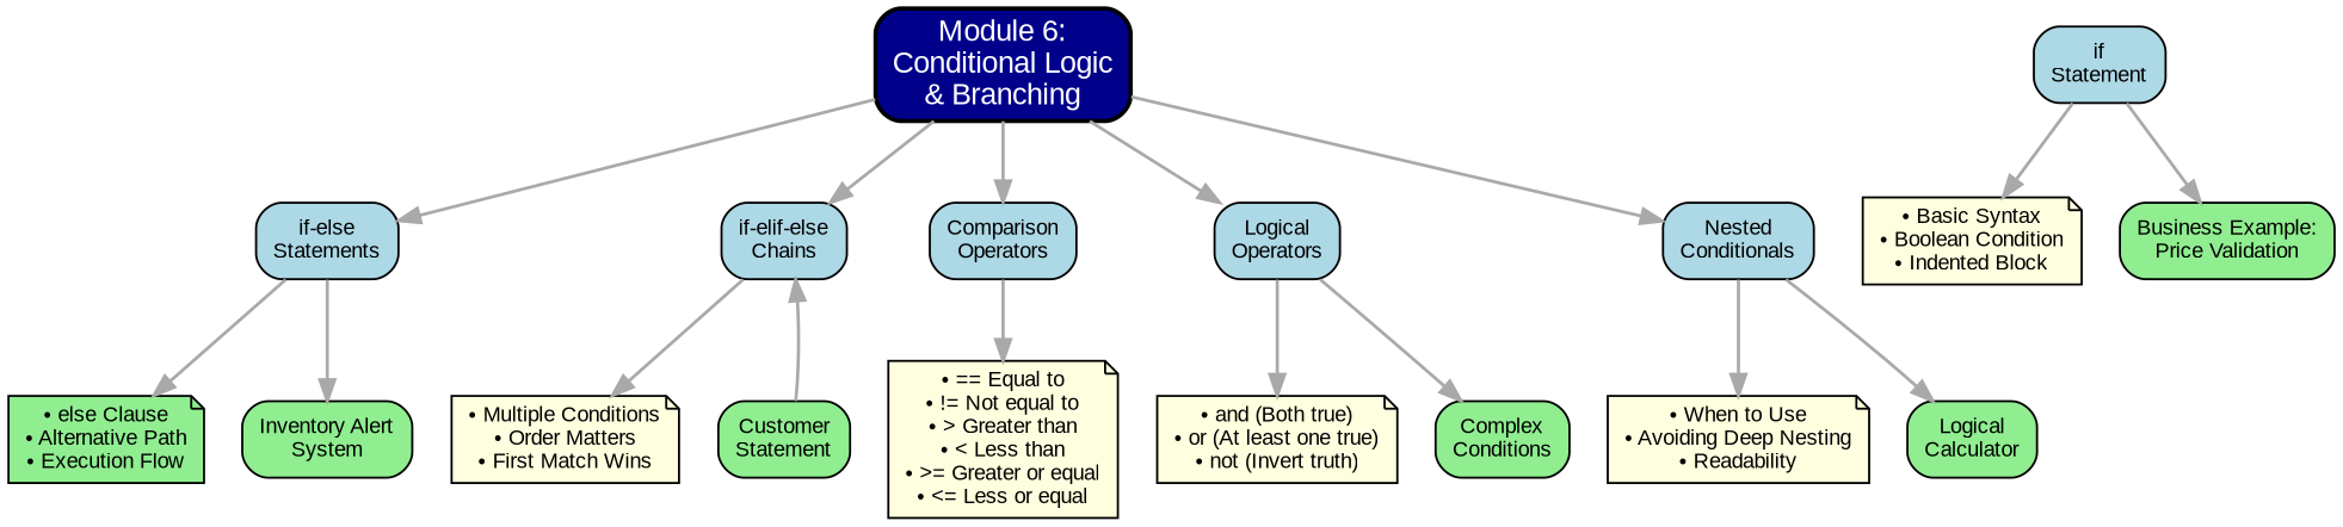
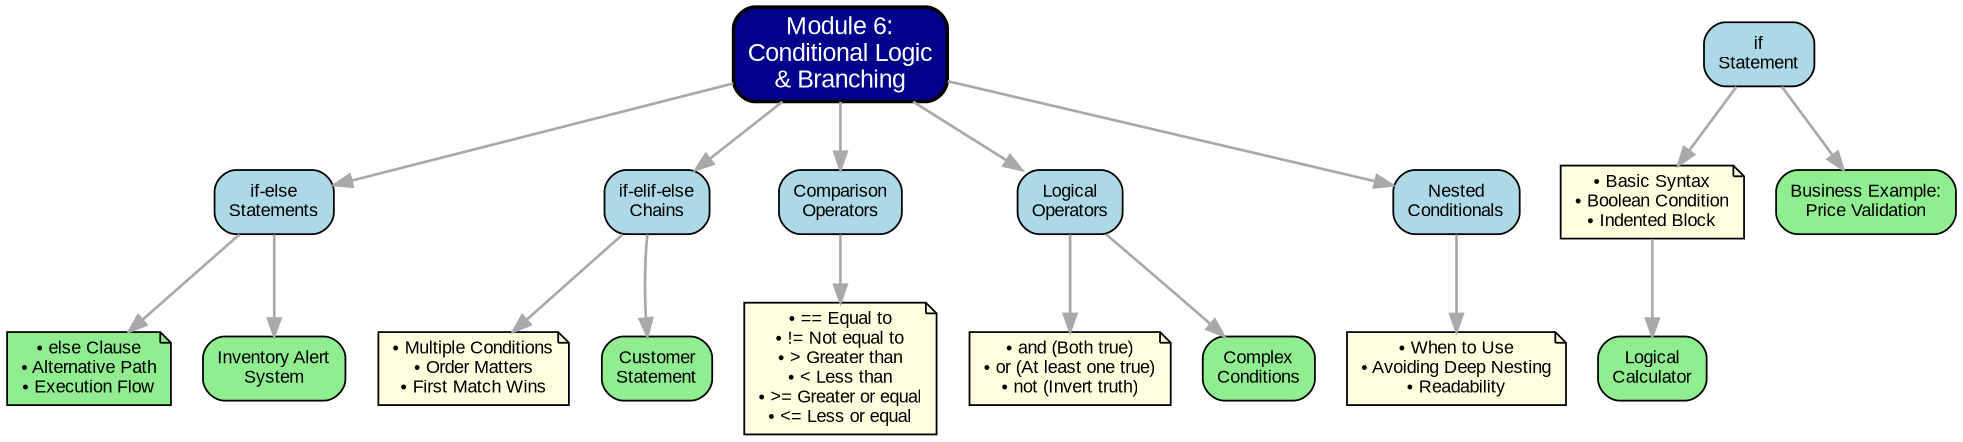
  digraph {
    fontname="Liberation Sans"
    rankdir=TB
    node [fillcolor=lightblue fontname="Liberation Sans" fontsize=10 shape=box style="rounded,filled"]
    edge [color=darkgray fontname="Liberation Sans" penwidth=1.5]
    n1 [fillcolor=darkblue fontcolor=white fontsize=14 label="Module 6:\nConditional Logic\n& Branching" penwidth=2]
    n2 [label="if-else\nStatements"]
    n3 [label="if-elif-else\nChains"]
    n4 [label="Comparison\nOperators"]
    n5 [label="Logical\nOperators"]
    n6 [label="Nested\nConditionals"]
    n7 [label="if\nStatement"]
    n8 [fillcolor=lightyellow label="• Basic Syntax\n• Boolean Condition\n• Indented Block" shape=note]
    n9 [fillcolor=lightgreen label="Business Example:\nPrice Validation"]
    n10 [fillcolor=lightgreen label="• else Clause\n• Alternative Path\n• Execution Flow" shape=note]
    n11 [fillcolor=lightgreen label="Inventory Alert\nSystem"]
    n12 [fillcolor=lightyellow label="• Multiple Conditions\n• Order Matters\n• First Match Wins" shape=note]
    n13 [fillcolor=lightgreen label="Customer\nStatement"]
    n14 [fillcolor=lightyellow label="• == Equal to\n• != Not equal to\n• > Greater than\n• < Less than\n• >= Greater or equal\n• <= Less or equal" shape=note]
    n15 [fillcolor=lightyellow label="• and (Both true)\n• or (At least one true)\n• not (Invert truth)" shape=note]
    n16 [fillcolor=lightgreen label="Complex\nConditions"]
    n17 [fillcolor=lightyellow label="• When to Use\n• Avoiding Deep Nesting\n• Readability" shape=note]
    n18 [fillcolor=lightgreen label="Logical\nCalculator"]
    n1 -> n2
    n1 -> n3
    n1 -> n4
    n1 -> n5
    n1 -> n6
    n2 -> n10
    n2 -> n11
    n3 -> n12
-   n13 -> n3
+   n3 -> n13
    n4 -> n14
    n5 -> n15
    n5 -> n16
    n6 -> n17
-   n6 -> n18
+   n8 -> n18
    n7 -> n8
    n7 -> n9
  }
